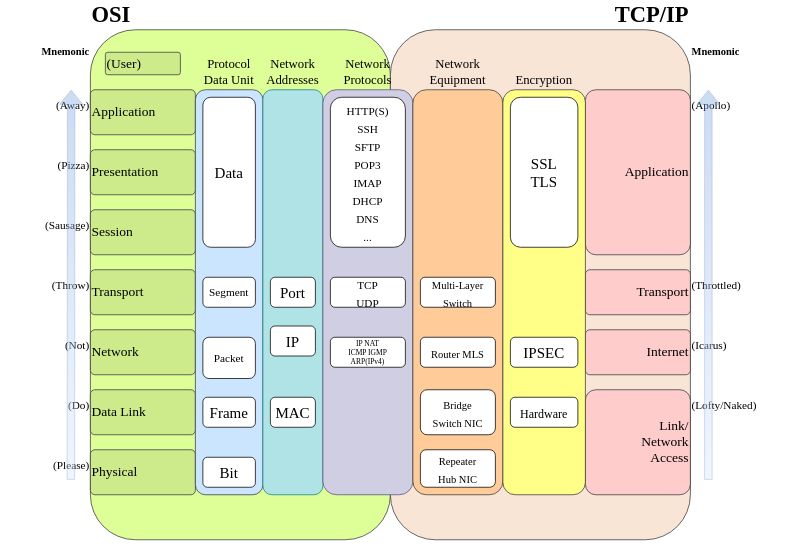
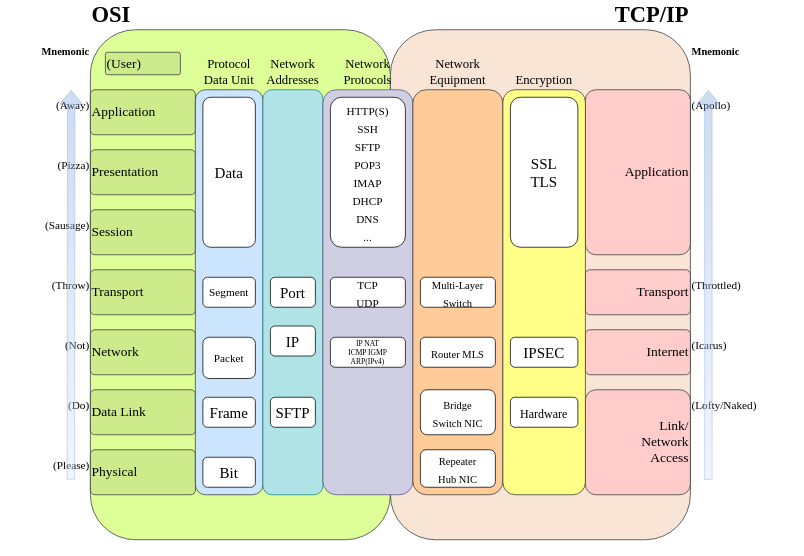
  <mxCell id="0" />
  <mxCell id="1" parent="0" />
  <mxCell id="2" value="&lt;b&gt;OSI&lt;/b&gt;" style="rounded=1;whiteSpace=wrap;html=1;fillColor=#DEFF97;strokeColor=#36393d;fontFamily=Lucida Console;fontSize=30;labelPosition=center;verticalLabelPosition=top;align=left;verticalAlign=bottom;gradientDirection=south;" vertex="1" parent="1"><mxGeometry x="120" y="20" width="400" height="680" as="geometry" /></mxCell>
  <mxCell id="3" value="&lt;b style=&quot;line-height: 1.2&quot;&gt;TCP/IP&lt;/b&gt;" style="rounded=1;whiteSpace=wrap;fillColor=#F9E5D6;strokeColor=#36393d;fontFamily=Lucida Console;labelPosition=center;verticalLabelPosition=top;align=right;verticalAlign=bottom;fontSize=30;spacingTop=0;horizontal=1;labelBackgroundColor=none;labelBorderColor=none;html=1;gradientDirection=north;glass=0;" vertex="1" parent="1"><mxGeometry x="520" y="20" width="400" height="680" as="geometry" /></mxCell>
  <mxCell id="4" value="(Throw)" style="text;html=1;align=right;verticalAlign=middle;resizable=0;points=[];autosize=1;strokeColor=none;fillColor=none;fontSize=15;fontFamily=Lucida Console;" vertex="1" parent="1"><mxGeometry x="40" y="350" width="80" height="20" as="geometry" /></mxCell>
  <mxCell id="5" value="(Sausage)" style="text;html=1;align=right;verticalAlign=middle;resizable=0;points=[];autosize=1;strokeColor=none;fillColor=none;fontSize=15;fontFamily=Lucida Console;" vertex="1" parent="1"><mxGeometry x="20" y="270" width="100" height="20" as="geometry" /></mxCell>
  <mxCell id="6" value="(Pizza)" style="text;html=1;align=right;verticalAlign=middle;resizable=0;points=[];autosize=1;strokeColor=none;fillColor=none;fontSize=15;fontFamily=Lucida Console;" vertex="1" parent="1"><mxGeometry x="40" y="190" width="80" height="20" as="geometry" /></mxCell>
  <mxCell id="7" value="(Away)" style="text;html=1;align=right;verticalAlign=middle;resizable=0;points=[];autosize=1;strokeColor=none;fillColor=none;fontSize=15;fontFamily=Lucida Console;" vertex="1" parent="1"><mxGeometry x="50" y="110" width="70" height="20" as="geometry" /></mxCell>
  <mxCell id="8" value="&lt;font style=&quot;font-size: 14px;&quot;&gt;&lt;b style=&quot;font-size: 14px;&quot;&gt;Mnemonic&lt;/b&gt;&lt;/font&gt;" style="text;html=1;align=right;verticalAlign=middle;resizable=0;points=[];autosize=1;strokeColor=none;fillColor=none;fontSize=14;fontFamily=Lucida Console;" vertex="1" parent="1"><mxGeometry x="30" y="40" width="90" height="20" as="geometry" /></mxCell>
  <mxCell id="9" value="&lt;font style=&quot;font-size: 14px;&quot;&gt;&lt;b style=&quot;font-size: 14px;&quot;&gt;Mnemonic&lt;/b&gt;&lt;/font&gt;" style="text;html=1;align=left;verticalAlign=middle;resizable=0;points=[];autosize=1;strokeColor=none;fillColor=none;fontSize=14;fontFamily=Lucida Console;" vertex="1" parent="1"><mxGeometry x="920" y="40" width="90" height="20" as="geometry" /></mxCell>
  <mxCell id="10" value="(Please)" style="text;html=1;align=right;verticalAlign=middle;resizable=0;points=[];autosize=1;strokeColor=none;fillColor=none;fontSize=15;fontFamily=Lucida Console;" vertex="1" parent="1"><mxGeometry x="30" y="590" width="90" height="20" as="geometry" /></mxCell>
  <mxCell id="11" value="(Do)" style="text;html=1;align=right;verticalAlign=middle;resizable=0;points=[];autosize=1;strokeColor=none;fillColor=none;fontSize=15;fontFamily=Lucida Console;" vertex="1" parent="1"><mxGeometry x="70" y="510" width="50" height="20" as="geometry" /></mxCell>
  <mxCell id="12" value="(Not)" style="text;html=1;align=right;verticalAlign=middle;resizable=0;points=[];autosize=1;strokeColor=none;fillColor=none;fontSize=15;fontFamily=Lucida Console;" vertex="1" parent="1"><mxGeometry x="60" y="430" width="60" height="20" as="geometry" /></mxCell>
  <mxCell id="13" value="(Apollo)" style="text;html=1;align=left;verticalAlign=middle;resizable=0;points=[];autosize=1;strokeColor=none;fillColor=none;fontSize=15;fontFamily=Lucida Console;" vertex="1" parent="1"><mxGeometry x="920" y="110" width="90" height="20" as="geometry" /></mxCell>
  <mxCell id="14" value="(Throttled)" style="text;html=1;align=left;verticalAlign=middle;resizable=0;points=[];autosize=1;strokeColor=none;fillColor=none;fontSize=15;fontFamily=Lucida Console;" vertex="1" parent="1"><mxGeometry x="920" y="350" width="120" height="20" as="geometry" /></mxCell>
  <mxCell id="15" value="(Icarus)" style="text;html=1;align=left;verticalAlign=middle;resizable=0;points=[];autosize=1;strokeColor=none;fillColor=none;fontSize=15;fontFamily=Lucida Console;" vertex="1" parent="1"><mxGeometry x="920" y="430" width="90" height="20" as="geometry" /></mxCell>
  <mxCell id="16" value="(Lofty/Naked)" style="text;html=1;align=left;verticalAlign=middle;resizable=0;points=[];autosize=1;strokeColor=none;fillColor=none;fontSize=15;fontFamily=Lucida Console;" vertex="1" parent="1"><mxGeometry x="920" y="510" width="130" height="20" as="geometry" /></mxCell>
  <mxCell id="17" value="" style="shape=flexArrow;endArrow=classic;html=1;rounded=0;fontFamily=Lucida Console;fontSize=15;strokeColor=#6c8ebf;opacity=40;fillColor=#dae8fc;gradientColor=#7ea6e0;gradientDirection=north;" edge="1" parent="1"><mxGeometry width="50" height="50" relative="1" as="geometry"><mxPoint x="944" y="620" as="sourcePoint" /><mxPoint x="944" y="100" as="targetPoint" /></mxGeometry></mxCell>
  <mxCell id="18" value="" style="shape=flexArrow;endArrow=classic;html=1;rounded=0;fontFamily=Lucida Console;fontSize=15;strokeColor=#6c8ebf;opacity=40;fillColor=#dae8fc;gradientColor=#7ea6e0;gradientDirection=north;" edge="1" parent="1"><mxGeometry width="50" height="50" relative="1" as="geometry"><mxPoint x="94" y="620" as="sourcePoint" /><mxPoint x="94.41" y="100" as="targetPoint" /></mxGeometry></mxCell>
  <mxCell id="19" value="Application" style="rounded=1;arcSize=10;whiteSpace=wrap;html=1;align=left;glass=0;labelBackgroundColor=none;labelBorderColor=none;fontFamily=Lucida Console;fontSize=18;gradientDirection=north;fillColor=#cdeb8b;strokeColor=#36393d;" vertex="1" parent="1"><mxGeometry x="120" y="100" width="140" height="60" as="geometry" /></mxCell>
  <mxCell id="20" value="Presentation" style="rounded=1;arcSize=10;whiteSpace=wrap;html=1;align=left;glass=0;labelBackgroundColor=none;labelBorderColor=none;fontFamily=Lucida Console;fontSize=18;gradientDirection=north;fillColor=#cdeb8b;strokeColor=#36393d;" vertex="1" parent="1"><mxGeometry x="120" y="180" width="140" height="60" as="geometry" /></mxCell>
  <mxCell id="21" value="Session" style="rounded=1;arcSize=10;whiteSpace=wrap;html=1;align=left;glass=0;labelBackgroundColor=none;labelBorderColor=none;fontFamily=Lucida Console;fontSize=18;gradientDirection=north;fillColor=#cdeb8b;strokeColor=#36393d;" vertex="1" parent="1"><mxGeometry x="120" y="260" width="140" height="60" as="geometry" /></mxCell>
  <mxCell id="22" value="Transport" style="rounded=1;arcSize=10;whiteSpace=wrap;html=1;align=left;glass=0;labelBackgroundColor=none;labelBorderColor=none;fontFamily=Lucida Console;fontSize=18;gradientDirection=north;fillColor=#cdeb8b;strokeColor=#36393d;" vertex="1" parent="1"><mxGeometry x="120" y="340" width="140" height="60" as="geometry" /></mxCell>
  <mxCell id="23" value="Network" style="rounded=1;arcSize=10;whiteSpace=wrap;html=1;align=left;glass=0;labelBackgroundColor=none;labelBorderColor=none;fontFamily=Lucida Console;fontSize=18;gradientDirection=north;fillColor=#cdeb8b;strokeColor=#36393d;" vertex="1" parent="1"><mxGeometry x="120" y="420" width="140" height="60" as="geometry" /></mxCell>
  <mxCell id="24" value="Physical" style="rounded=1;arcSize=10;whiteSpace=wrap;html=1;align=left;glass=0;labelBackgroundColor=none;labelBorderColor=none;fontFamily=Lucida Console;fontSize=18;gradientDirection=north;fillColor=#cdeb8b;strokeColor=#36393d;" vertex="1" parent="1"><mxGeometry x="120" y="580" width="140" height="60" as="geometry" /></mxCell>
  <mxCell id="25" value="Data Link" style="rounded=1;arcSize=10;whiteSpace=wrap;html=1;align=left;glass=0;labelBackgroundColor=none;labelBorderColor=none;fontFamily=Lucida Console;fontSize=18;gradientDirection=north;fillColor=#cdeb8b;strokeColor=#36393d;" vertex="1" parent="1"><mxGeometry x="120" y="500" width="140" height="60" as="geometry" /></mxCell>
  <mxCell id="26" value="Protocol Data Unit" style="rounded=1;whiteSpace=wrap;html=1;glass=0;labelBackgroundColor=none;labelBorderColor=none;fontFamily=Lucida Console;fontSize=17;gradientDirection=north;labelPosition=center;verticalLabelPosition=top;align=center;verticalAlign=bottom;fillColor=#cce5ff;strokeColor=#36393d;" vertex="1" parent="1"><mxGeometry x="260" y="100" width="90" height="540" as="geometry" /></mxCell>
  <mxCell id="27" value="Data" style="rounded=1;whiteSpace=wrap;html=1;glass=0;labelBackgroundColor=none;labelBorderColor=none;fontFamily=Lucida Console;fontSize=20;gradientDirection=north;" vertex="1" parent="1"><mxGeometry x="270" y="110" width="70" height="200" as="geometry" /></mxCell>
  <mxCell id="28" value="Segment" style="rounded=1;whiteSpace=wrap;html=1;glass=0;labelBackgroundColor=none;labelBorderColor=none;fontFamily=Lucida Console;fontSize=15;gradientDirection=north;" vertex="1" parent="1"><mxGeometry x="270" y="350" width="70" height="40" as="geometry" /></mxCell>
  <mxCell id="29" value="Packet" style="rounded=1;whiteSpace=wrap;html=1;glass=0;labelBackgroundColor=none;labelBorderColor=none;fontFamily=Lucida Console;fontSize=15;gradientDirection=north;" vertex="1" parent="1"><mxGeometry x="270" y="430" width="70" height="55" as="geometry" /></mxCell>
  <mxCell id="30" value="Frame" style="rounded=1;whiteSpace=wrap;html=1;glass=0;labelBackgroundColor=none;labelBorderColor=none;fontFamily=Lucida Console;fontSize=20;gradientDirection=north;" vertex="1" parent="1"><mxGeometry x="270" y="510" width="70" height="40" as="geometry" /></mxCell>
  <mxCell id="31" value="Bit" style="rounded=1;whiteSpace=wrap;html=1;glass=0;labelBackgroundColor=none;labelBorderColor=none;fontFamily=Lucida Console;fontSize=20;gradientDirection=north;" vertex="1" parent="1"><mxGeometry x="270" y="590" width="70" height="40" as="geometry" /></mxCell>
  <mxCell id="32" value="Application" style="rounded=1;arcSize=10;whiteSpace=wrap;html=1;align=right;glass=0;labelBackgroundColor=none;labelBorderColor=none;fontFamily=Lucida Console;fontSize=18;gradientDirection=north;fillColor=#ffcccc;strokeColor=#36393d;" vertex="1" parent="1"><mxGeometry x="780" y="100" width="140" height="220" as="geometry" /></mxCell>
  <mxCell id="33" value="Transport" style="rounded=1;arcSize=10;whiteSpace=wrap;html=1;align=right;glass=0;labelBackgroundColor=none;labelBorderColor=none;fontFamily=Lucida Console;fontSize=18;gradientDirection=north;fillColor=#ffcccc;strokeColor=#36393d;" vertex="1" parent="1"><mxGeometry x="780" y="340" width="140" height="60" as="geometry" /></mxCell>
  <mxCell id="34" value="Internet" style="rounded=1;arcSize=10;whiteSpace=wrap;html=1;align=right;glass=0;labelBackgroundColor=none;labelBorderColor=none;fontFamily=Lucida Console;fontSize=18;gradientDirection=north;fillColor=#ffcccc;strokeColor=#36393d;" vertex="1" parent="1"><mxGeometry x="780" y="420" width="140" height="60" as="geometry" /></mxCell>
  <mxCell id="35" value="Link/&lt;br&gt;Network&lt;br&gt;Access" style="rounded=1;arcSize=10;whiteSpace=wrap;html=1;align=right;glass=0;labelBackgroundColor=none;labelBorderColor=none;fontFamily=Lucida Console;fontSize=18;gradientDirection=north;labelPosition=center;verticalLabelPosition=middle;verticalAlign=middle;fillColor=#ffcccc;strokeColor=#36393d;" vertex="1" parent="1"><mxGeometry x="780" y="500" width="140" height="140" as="geometry" /></mxCell>
  <mxCell id="36" value="Network&lt;br style=&quot;font-size: 17px;&quot;&gt;Addresses" style="rounded=1;whiteSpace=wrap;html=1;glass=0;labelBackgroundColor=none;labelBorderColor=none;fontFamily=Lucida Console;fontSize=17;gradientDirection=north;labelPosition=center;verticalLabelPosition=top;align=center;verticalAlign=bottom;fillColor=#b0e3e6;strokeColor=#0e8088;" vertex="1" parent="1"><mxGeometry x="350" y="100" width="80" height="540" as="geometry" /></mxCell>
  <mxCell id="37" value="Port" style="rounded=1;whiteSpace=wrap;html=1;glass=0;labelBackgroundColor=none;labelBorderColor=none;fontFamily=Lucida Console;fontSize=20;gradientDirection=north;" vertex="1" parent="1"><mxGeometry x="360" y="350" width="60" height="40" as="geometry" /></mxCell>
  <mxCell id="38" value="IP" style="rounded=1;whiteSpace=wrap;html=1;glass=0;labelBackgroundColor=none;labelBorderColor=none;fontFamily=Lucida Console;fontSize=20;gradientDirection=north;" vertex="1" parent="1"><mxGeometry x="360" y="415" width="60" height="40" as="geometry" /></mxCell>
- <mxCell id="39" value="MAC" style="rounded=1;whiteSpace=wrap;html=1;glass=0;labelBackgroundColor=none;labelBorderColor=none;fontFamily=Lucida Console;fontSize=20;gradientDirection=north;" vertex="1" parent="1"><mxGeometry x="360" y="510" width="60" height="40" as="geometry" /></mxCell>
+ <mxCell id="39" value="SFTP" style="rounded=1;whiteSpace=wrap;html=1;glass=0;labelBackgroundColor=none;labelBorderColor=none;fontFamily=Lucida Console;fontSize=20;gradientDirection=north;" vertex="1" parent="1"><mxGeometry x="360" y="510" width="60" height="40" as="geometry" /></mxCell>
  <mxCell id="40" value="Network&lt;br style=&quot;font-size: 17px;&quot;&gt;Protocols" style="rounded=1;whiteSpace=wrap;html=1;glass=0;labelBackgroundColor=none;labelBorderColor=none;fontFamily=Lucida Console;fontSize=17;gradientDirection=north;labelPosition=center;verticalLabelPosition=top;align=center;verticalAlign=bottom;fillColor=#d0cee2;strokeColor=#56517e;" vertex="1" parent="1"><mxGeometry x="430" y="100" width="120" height="540" as="geometry" /></mxCell>
  <mxCell id="41" value="&lt;font style=&quot;font-size: 15px&quot;&gt;HTTP(S)&lt;br&gt;SSH&lt;br&gt;SFTP&lt;br&gt;POP3&lt;br&gt;IMAP&lt;br&gt;DHCP&lt;br&gt;DNS&lt;br&gt;...&lt;/font&gt;" style="rounded=1;whiteSpace=wrap;html=1;glass=0;labelBackgroundColor=none;labelBorderColor=none;fontFamily=Lucida Console;fontSize=20;gradientDirection=north;" vertex="1" parent="1"><mxGeometry x="440" y="110" width="100" height="200" as="geometry" /></mxCell>
  <mxCell id="42" value="&lt;font style=&quot;font-size: 15px&quot;&gt;TCP&lt;br&gt;UDP&lt;/font&gt;" style="rounded=1;whiteSpace=wrap;html=1;glass=0;labelBackgroundColor=none;labelBorderColor=none;fontFamily=Lucida Console;fontSize=20;gradientDirection=north;" vertex="1" parent="1"><mxGeometry x="440" y="350" width="100" height="40" as="geometry" /></mxCell>
  <mxCell id="43" value="IP NAT&lt;br&gt;ICMP IGMP&lt;br&gt;ARP(IPv4)" style="rounded=1;whiteSpace=wrap;html=1;glass=0;labelBackgroundColor=none;labelBorderColor=none;fontFamily=Lucida Console;fontSize=10;gradientDirection=north;" vertex="1" parent="1"><mxGeometry x="440" y="430" width="100" height="40" as="geometry" /></mxCell>
  <mxCell id="44" value="Network&lt;br style=&quot;font-size: 17px&quot;&gt;Equipment" style="rounded=1;whiteSpace=wrap;html=1;glass=0;labelBackgroundColor=none;labelBorderColor=none;fontFamily=Lucida Console;fontSize=17;gradientDirection=north;labelPosition=center;verticalLabelPosition=top;align=center;verticalAlign=bottom;fillColor=#ffcc99;strokeColor=#36393d;" vertex="1" parent="1"><mxGeometry x="550" y="100" width="120" height="540" as="geometry" /></mxCell>
  <mxCell id="45" value="&lt;font style=&quot;font-size: 14px&quot;&gt;Multi-Layer&lt;br&gt;Switch&lt;/font&gt;" style="rounded=1;whiteSpace=wrap;html=1;glass=0;labelBackgroundColor=none;labelBorderColor=none;fontFamily=Lucida Console;fontSize=20;gradientDirection=north;" vertex="1" parent="1"><mxGeometry x="560" y="350" width="100" height="40" as="geometry" /></mxCell>
  <mxCell id="46" value="&lt;span style=&quot;font-size: 14px&quot;&gt;Router MLS&lt;/span&gt;" style="rounded=1;whiteSpace=wrap;html=1;glass=0;labelBackgroundColor=none;labelBorderColor=none;fontFamily=Lucida Console;fontSize=20;gradientDirection=north;" vertex="1" parent="1"><mxGeometry x="560" y="430" width="100" height="40" as="geometry" /></mxCell>
  <mxCell id="47" value="&lt;span style=&quot;font-size: 14px&quot;&gt;Bridge&lt;br&gt;Switch NIC&lt;br&gt;&lt;/span&gt;" style="rounded=1;whiteSpace=wrap;html=1;glass=0;labelBackgroundColor=none;labelBorderColor=none;fontFamily=Lucida Console;fontSize=20;gradientDirection=north;" vertex="1" parent="1"><mxGeometry x="560" y="500" width="100" height="60" as="geometry" /></mxCell>
  <mxCell id="48" value="&lt;span style=&quot;font-size: 14px ; line-height: 1.2&quot;&gt;Repeater&lt;br&gt;Hub NIC&lt;br&gt;&lt;/span&gt;" style="rounded=1;whiteSpace=wrap;html=1;glass=0;labelBackgroundColor=none;labelBorderColor=none;fontFamily=Lucida Console;fontSize=20;gradientDirection=north;spacing=3;" vertex="1" parent="1"><mxGeometry x="560" y="580" width="100" height="50" as="geometry" /></mxCell>
  <mxCell id="49" value="Encryption" style="rounded=1;whiteSpace=wrap;html=1;glass=0;labelBackgroundColor=none;labelBorderColor=none;fontFamily=Lucida Console;fontSize=17;gradientDirection=north;labelPosition=center;verticalLabelPosition=top;align=center;verticalAlign=bottom;fillColor=#ffff88;strokeColor=#36393d;" vertex="1" parent="1"><mxGeometry x="670" y="100" width="110" height="540" as="geometry" /></mxCell>
  <mxCell id="50" value="&lt;font style=&quot;font-size: 20px&quot;&gt;SSL&lt;br&gt;TLS&lt;/font&gt;" style="rounded=1;whiteSpace=wrap;html=1;glass=0;labelBackgroundColor=none;labelBorderColor=none;fontFamily=Lucida Console;fontSize=20;gradientDirection=north;" vertex="1" parent="1"><mxGeometry x="680" y="110" width="90" height="200" as="geometry" /></mxCell>
  <mxCell id="51" value="&lt;font style=&quot;font-size: 20px&quot;&gt;IPSEC&lt;/font&gt;" style="rounded=1;whiteSpace=wrap;html=1;glass=0;labelBackgroundColor=none;labelBorderColor=none;fontFamily=Lucida Console;fontSize=20;gradientDirection=north;" vertex="1" parent="1"><mxGeometry x="680" y="430" width="90" height="40" as="geometry" /></mxCell>
  <mxCell id="52" value="&lt;font style=&quot;font-size: 16px&quot;&gt;Hardware&lt;/font&gt;" style="rounded=1;whiteSpace=wrap;html=1;glass=0;labelBackgroundColor=none;labelBorderColor=none;fontFamily=Lucida Console;fontSize=20;gradientDirection=north;" vertex="1" parent="1"><mxGeometry x="680" y="510" width="90" height="40" as="geometry" /></mxCell>
  <mxCell id="53" value="(User)" style="rounded=1;arcSize=10;whiteSpace=wrap;html=1;align=left;glass=0;labelBackgroundColor=none;labelBorderColor=none;fontFamily=Lucida Console;fontSize=18;gradientDirection=north;fillColor=#cdeb8b;strokeColor=#36393d;" vertex="1" parent="1"><mxGeometry x="140" y="50" width="100" height="30" as="geometry" /></mxCell>
